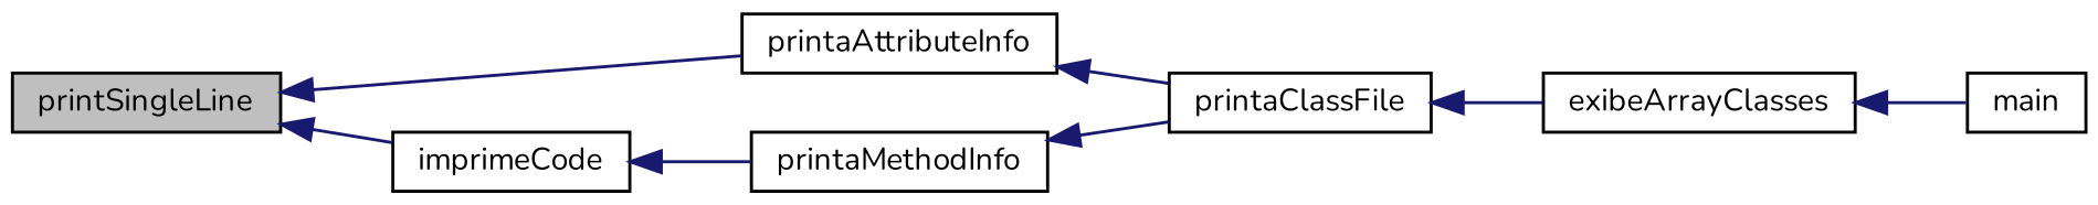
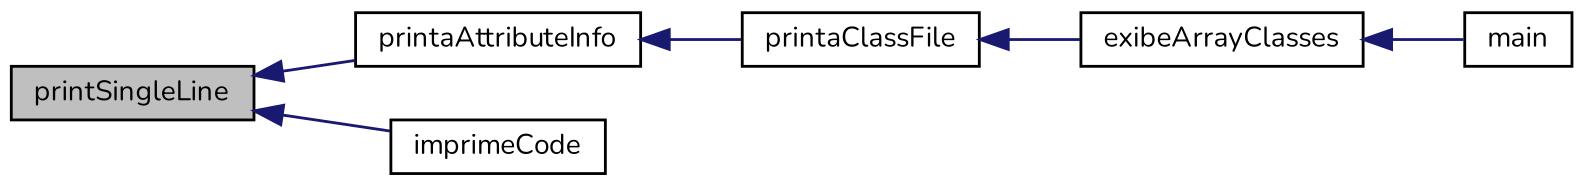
  digraph {
    fontname=Nunito
    rankdir=LR
    node [color=black fillcolor=white fontname=Nunito fontsize=10 shape=record style=filled]
    edge [color=midnightblue dir=back fontname=Nunito fontsize=10 labelfontname=Helvetica labelfontsize=10 style=solid]
    n1 [fillcolor=grey75 fontcolor=black height=0.2 label=printSingleLine width=0.4]
    n2 [height=0.2 label=printaAttributeInfo width=0.4]
    n3 [height=0.2 label=imprimeCode width=0.4]
    n4 [height=0.2 label=printaClassFile width=0.4]
-   n5 [height=0.2 label=printaMethodInfo width=0.4]
    n6 [height=0.2 label=exibeArrayClasses width=0.4]
    n7 [height=0.2 label=main width=0.4]
    n1 -> n2
    n1 -> n3
    n2 -> n4
-   n3 -> n5
    n4 -> n6
-   n5 -> n4
    n6 -> n7
  }
